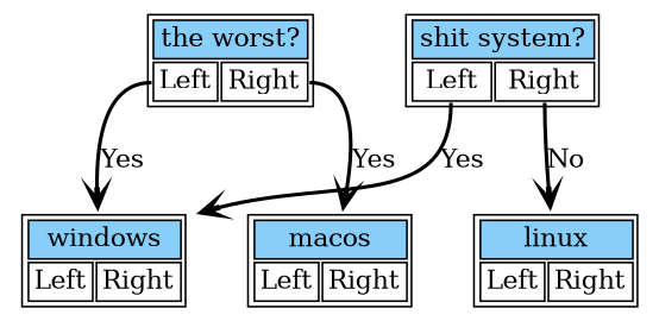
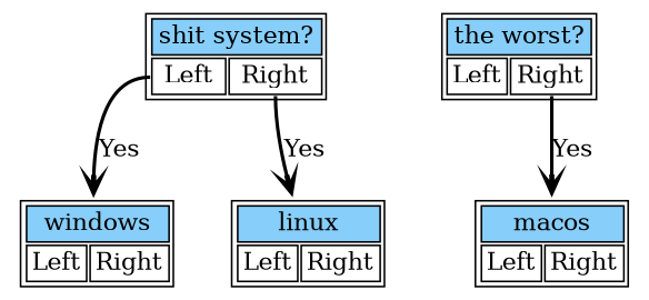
  digraph {
    rankdir=TV
    node [shape=plaintext]
    edge [arrowhead=vee style=bold tailport=lchild]
    n1 [label=<<table border='1' cellborder='1'> 					<tr><td colspan="2" bgcolor="lightskyblue" >windows</td></tr> 					<tr><td port= "lchild">Left</td><td port="rchild">Right</td></tr> 				</table>>]
    n2 [label=<<table border='1' cellborder='1'> 					<tr><td colspan="2" bgcolor="lightskyblue" >the worst?</td></tr> 					<tr><td port= "lchild">Left</td><td port="rchild">Right</td></tr> 				</table>>]
    n3 [label=<<table border='1' cellborder='1'> 					<tr><td colspan="2" bgcolor="lightskyblue" >macos</td></tr> 					<tr><td port= "lchild">Left</td><td port="rchild">Right</td></tr> 				</table>>]
    n4 [label=<<table border='1' cellborder='1'> 					<tr><td colspan="2" bgcolor="lightskyblue" >shit system?</td></tr> 					<tr><td port= "lchild">Left</td><td port="rchild">Right</td></tr> 				</table>>]
    n5 [label=<<table border='1' cellborder='1'> 					<tr><td colspan="2" bgcolor="lightskyblue" >linux</td></tr> 					<tr><td port= "lchild">Left</td><td port="rchild">Right</td></tr> 				</table>>]
-   n2 -> n1 [label=Yes]
    n2 -> n3 [label=Yes tailport=rchild]
    n4 -> n1 [label=Yes]
-   n4 -> n5 [label=No tailport=rchild]
+   n4 -> n5 [label=Yes tailport=rchild]
  }
